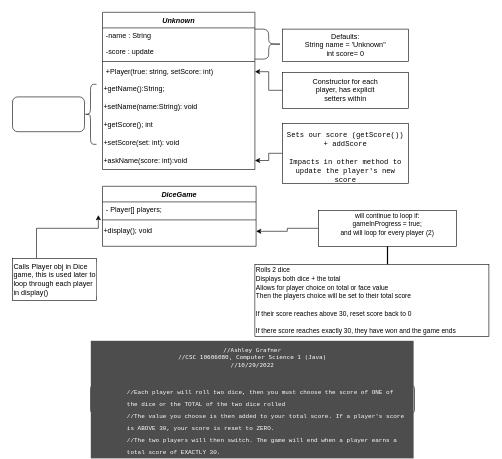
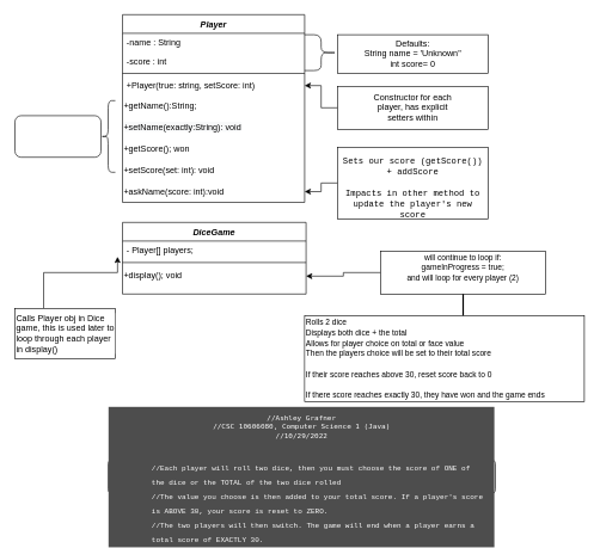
  <mxCell id="0" />
  <mxCell id="1" parent="0" />
- <mxCell id="2" value="Unknown" style="swimlane;fontStyle=3;align=center;verticalAlign=top;childLayout=stackLayout;horizontal=1;startSize=26;horizontalStack=0;resizeParent=1;resizeLast=0;collapsible=1;marginBottom=0;rounded=0;shadow=0;strokeWidth=1;" parent="1" vertex="1"><mxGeometry x="170" y="20" width="254" height="262" as="geometry"><mxRectangle x="230" y="140" width="160" height="26" as="alternateBounds" /></mxGeometry></mxCell>
+ <mxCell id="2" value="Player" style="swimlane;fontStyle=3;align=center;verticalAlign=top;childLayout=stackLayout;horizontal=1;startSize=26;horizontalStack=0;resizeParent=1;resizeLast=0;collapsible=1;marginBottom=0;rounded=0;shadow=0;strokeWidth=1;" parent="1" vertex="1"><mxGeometry x="170" y="20" width="254" height="262" as="geometry"><mxRectangle x="230" y="140" width="160" height="26" as="alternateBounds" /></mxGeometry></mxCell>
  <mxCell id="3" value="-name : String" style="text;align=left;verticalAlign=top;spacingLeft=4;spacingRight=4;overflow=hidden;rotatable=0;points=[[0,0.5],[1,0.5]];portConstraint=eastwest;" parent="2" vertex="1"><mxGeometry y="26" width="254" height="26" as="geometry" /></mxCell>
- <mxCell id="4" value="-score : update" style="text;align=left;verticalAlign=top;spacingLeft=4;spacingRight=4;overflow=hidden;rotatable=0;points=[[0,0.5],[1,0.5]];portConstraint=eastwest;rounded=0;shadow=0;html=0;" parent="2" vertex="1"><mxGeometry y="52" width="254" height="26" as="geometry" /></mxCell>
+ <mxCell id="4" value="-score : int" style="text;align=left;verticalAlign=top;spacingLeft=4;spacingRight=4;overflow=hidden;rotatable=0;points=[[0,0.5],[1,0.5]];portConstraint=eastwest;rounded=0;shadow=0;html=0;" parent="2" vertex="1"><mxGeometry y="52" width="254" height="26" as="geometry" /></mxCell>
  <mxCell id="5" value="" style="line;html=1;strokeWidth=1;align=left;verticalAlign=middle;spacingTop=-1;spacingLeft=3;spacingRight=3;rotatable=0;labelPosition=right;points=[];portConstraint=eastwest;" parent="2" vertex="1"><mxGeometry y="78" width="254" height="8" as="geometry" /></mxCell>
  <mxCell id="6" value="+Player(true: string, setScore: int) " style="text;align=left;verticalAlign=top;spacingLeft=4;spacingRight=4;overflow=hidden;rotatable=0;points=[[0,0.5],[1,0.5]];portConstraint=eastwest;" parent="2" vertex="1"><mxGeometry y="86" width="254" height="26" as="geometry" /></mxCell>
  <mxCell id="7" value="&lt;span style=&quot;font-size: 12px;&quot;&gt;+getName():String;&lt;/span&gt;" style="text;html=1;strokeColor=none;fillColor=none;align=left;verticalAlign=middle;whiteSpace=wrap;rounded=0;labelBackgroundColor=#FFFFFF;fontSize=11;fontColor=#000000;" vertex="1" parent="2"><mxGeometry y="112" width="254" height="30" as="geometry" /></mxCell>
- <mxCell id="8" value="&lt;span style=&quot;font-size: 12px; background-color: rgb(248, 249, 250);&quot;&gt;+setName(name:String): void&lt;/span&gt;" style="text;html=1;strokeColor=none;fillColor=none;align=left;verticalAlign=middle;whiteSpace=wrap;rounded=0;labelBackgroundColor=#FFFFFF;fontSize=11;fontColor=#000000;" vertex="1" parent="2"><mxGeometry y="142" width="254" height="30" as="geometry" /></mxCell>
- <mxCell id="9" value="&lt;font style=&quot;font-size: 12px;&quot;&gt;+getScore(); int&lt;/font&gt;" style="text;html=1;strokeColor=none;fillColor=none;align=left;verticalAlign=middle;whiteSpace=wrap;rounded=0;labelBackgroundColor=#FFFFFF;fontSize=11;fontColor=#000000;" vertex="1" parent="2"><mxGeometry y="172" width="254" height="30" as="geometry" /></mxCell>
+ <mxCell id="8" value="&lt;span style=&quot;font-size: 12px; background-color: rgb(248, 249, 250);&quot;&gt;+setName(exactly:String): void&lt;/span&gt;" style="text;html=1;strokeColor=none;fillColor=none;align=left;verticalAlign=middle;whiteSpace=wrap;rounded=0;labelBackgroundColor=#FFFFFF;fontSize=11;fontColor=#000000;" vertex="1" parent="2"><mxGeometry y="142" width="254" height="30" as="geometry" /></mxCell>
+ <mxCell id="9" value="&lt;font style=&quot;font-size: 12px;&quot;&gt;+getScore(); won&lt;/font&gt;" style="text;html=1;strokeColor=none;fillColor=none;align=left;verticalAlign=middle;whiteSpace=wrap;rounded=0;labelBackgroundColor=#FFFFFF;fontSize=11;fontColor=#000000;" vertex="1" parent="2"><mxGeometry y="172" width="254" height="30" as="geometry" /></mxCell>
  <mxCell id="10" value="&lt;font style=&quot;font-size: 12px;&quot;&gt;+setScore(set: int): void&lt;/font&gt;" style="text;html=1;strokeColor=none;fillColor=none;align=left;verticalAlign=middle;whiteSpace=wrap;rounded=0;labelBackgroundColor=#FFFFFF;fontSize=11;fontColor=#000000;" vertex="1" parent="2"><mxGeometry y="202" width="254" height="30" as="geometry" /></mxCell>
  <mxCell id="11" value="+askName(score: int):void" style="text;html=1;strokeColor=none;fillColor=none;align=left;verticalAlign=middle;whiteSpace=wrap;rounded=0;" vertex="1" parent="2"><mxGeometry y="232" width="254" height="30" as="geometry" /></mxCell>
  <mxCell id="12" value="DiceGame" style="swimlane;fontStyle=3;align=center;verticalAlign=top;childLayout=stackLayout;horizontal=1;startSize=26;horizontalStack=0;resizeParent=1;resizeLast=0;collapsible=1;marginBottom=0;rounded=0;shadow=0;strokeWidth=1;" parent="1" vertex="1"><mxGeometry x="170" y="310" width="256" height="100" as="geometry"><mxRectangle x="130" y="380" width="160" height="26" as="alternateBounds" /></mxGeometry></mxCell>
  <mxCell id="13" value="- Player[] players;" style="text;align=left;verticalAlign=top;spacingLeft=4;spacingRight=4;overflow=hidden;rotatable=0;points=[[0,0.5],[1,0.5]];portConstraint=eastwest;" parent="12" vertex="1"><mxGeometry y="26" width="256" height="26" as="geometry" /></mxCell>
  <mxCell id="14" value="" style="line;html=1;strokeWidth=1;align=left;verticalAlign=middle;spacingTop=-1;spacingLeft=3;spacingRight=3;rotatable=0;labelPosition=right;points=[];portConstraint=eastwest;" parent="12" vertex="1"><mxGeometry y="52" width="256" height="8" as="geometry" /></mxCell>
  <mxCell id="15" value="+display(); void" style="text;html=1;strokeColor=none;fillColor=none;align=left;verticalAlign=middle;whiteSpace=wrap;rounded=0;" vertex="1" parent="12"><mxGeometry y="60" width="256" height="30" as="geometry" /></mxCell>
  <mxCell id="16" value="" style="rounded=0;whiteSpace=wrap;html=1;" vertex="1" parent="1"><mxGeometry x="470" y="48" width="210" height="54" as="geometry" /></mxCell>
  <mxCell id="17" value="" style="shape=curlyBracket;whiteSpace=wrap;html=1;rounded=1;flipH=1;size=0.5;" vertex="1" parent="1"><mxGeometry x="424" y="48" width="46" height="50" as="geometry" /></mxCell>
  <mxCell id="18" value="&lt;span style=&quot;font-size: 12px;&quot;&gt;Defaults:&lt;br&gt;String name = 'Unknown&quot;&lt;br&gt;int score= 0&lt;br&gt;&lt;/span&gt;" style="text;html=1;strokeColor=none;fillColor=none;align=center;verticalAlign=middle;whiteSpace=wrap;rounded=0;fontSize=7;" vertex="1" parent="1"><mxGeometry x="490" y="60" width="170" height="30" as="geometry" /></mxCell>
  <mxCell id="19" style="edgeStyle=orthogonalEdgeStyle;rounded=0;orthogonalLoop=1;jettySize=auto;html=1;exitX=0;exitY=0.5;exitDx=0;exitDy=0;entryX=1;entryY=0.5;entryDx=0;entryDy=0;fontSize=12;" edge="1" parent="1" source="20" target="6"><mxGeometry relative="1" as="geometry" /></mxCell>
  <mxCell id="20" value="" style="rounded=0;whiteSpace=wrap;html=1;fontSize=12;" vertex="1" parent="1"><mxGeometry x="470" y="120" width="210" height="60" as="geometry" /></mxCell>
  <mxCell id="21" value="Constructor for each player, has explicit setters within" style="text;html=1;strokeColor=none;fillColor=none;align=center;verticalAlign=middle;whiteSpace=wrap;rounded=0;fontSize=12;" vertex="1" parent="1"><mxGeometry x="510" y="135" width="130" height="30" as="geometry" /></mxCell>
  <mxCell id="22" style="edgeStyle=orthogonalEdgeStyle;rounded=0;orthogonalLoop=1;jettySize=auto;html=1;entryX=1;entryY=0.5;entryDx=0;entryDy=0;fontSize=12;fontColor=#000000;" edge="1" parent="1" source="23" target="11"><mxGeometry relative="1" as="geometry" /></mxCell>
  <mxCell id="23" value="&lt;span style=&quot;background-color: rgb(255, 255, 255);&quot;&gt;&lt;br&gt;&lt;div style=&quot;&quot;&gt;&lt;font face=&quot;ui-monospace, SFMono-Regular, SF Mono, Menlo, Consolas, Liberation Mono, monospace&quot;&gt;Sets our score (getScore()) + addScore&lt;br&gt;&lt;br&gt;Impacts in other method to update the player's new score&lt;/font&gt;&lt;/div&gt;&lt;/span&gt;" style="rounded=0;whiteSpace=wrap;html=1;fontSize=12;align=center;" vertex="1" parent="1"><mxGeometry x="470" y="205" width="210" height="100" as="geometry" /></mxCell>
  <mxCell id="24" style="edgeStyle=orthogonalEdgeStyle;rounded=0;orthogonalLoop=1;jettySize=auto;html=1;fontSize=12;fontColor=#000000;" edge="1" parent="1" source="25" target="15"><mxGeometry relative="1" as="geometry" /></mxCell>
  <mxCell id="25" value="&lt;span style=&quot;background-color: rgb(255, 255, 255); font-size: 11px;&quot;&gt;will continue to loop if:&lt;br&gt;gameInProgress = true;&lt;br&gt;and will loop for every player (2)&lt;br&gt;&lt;br&gt;&lt;/span&gt;" style="rounded=0;whiteSpace=wrap;html=1;labelBackgroundColor=#FFFFFF;fontSize=12;fontColor=#000000;align=center;" vertex="1" parent="1"><mxGeometry x="530" y="350" width="230" height="60" as="geometry" /></mxCell>
  <mxCell id="26" value="&lt;font style=&quot;font-size: 11px;&quot;&gt;Rolls 2 dice&lt;br&gt;Displays both dice + the total&amp;nbsp;&lt;br&gt;Allows for player choice on total or face value&lt;br&gt;Then the players choice will be set to their total score&lt;br&gt;&lt;br&gt;If their score reaches above 30, reset score back to 0&lt;br&gt;&lt;br&gt;If there score reaches exactly 30, they have won and the game ends&lt;/font&gt;" style="rounded=0;whiteSpace=wrap;html=1;labelBackgroundColor=#FFFFFF;fontSize=12;fontColor=#000000;align=left;" vertex="1" parent="1"><mxGeometry x="424" y="440" width="390" height="120" as="geometry" /></mxCell>
  <mxCell id="27" style="edgeStyle=orthogonalEdgeStyle;rounded=0;orthogonalLoop=1;jettySize=auto;html=1;fontSize=12;fontColor=#000000;entryX=-0.027;entryY=0.846;entryDx=0;entryDy=0;entryPerimeter=0;" edge="1" parent="1" source="28" target="13"><mxGeometry relative="1" as="geometry"><mxPoint x="80" y="380" as="targetPoint" /><Array as="points"><mxPoint x="60" y="380" /><mxPoint x="164" y="380" /></Array></mxGeometry></mxCell>
  <mxCell id="28" value="Calls Player obj in Dice game, this is used later to loop through each player in display()" style="rounded=0;whiteSpace=wrap;html=1;labelBackgroundColor=#FFFFFF;fontSize=12;fontColor=#000000;align=left;" vertex="1" parent="1"><mxGeometry x="20" y="430" width="140" height="70" as="geometry" /></mxCell>
  <mxCell id="29" value="" style="shape=curlyBracket;whiteSpace=wrap;html=1;rounded=1;labelBackgroundColor=#FFFFFF;fontSize=12;fontColor=#000000;" vertex="1" parent="1"><mxGeometry x="140" y="140" width="20" height="100" as="geometry" /></mxCell>
  <mxCell id="30" value="" style="rounded=1;whiteSpace=wrap;html=1;labelBackgroundColor=#FFFFFF;fontSize=12;fontColor=#000000;" vertex="1" parent="1"><mxGeometry x="20" y="161" width="120" height="58" as="geometry" /></mxCell>
  <mxCell id="31" value="&lt;pre style=&quot;font-family: &amp;quot;JetBrains Mono&amp;quot;, monospace; font-size: 10px;&quot;&gt;&lt;font style=&quot;font-size: 10px;&quot;&gt;//Ashley Grafner&lt;br style=&quot;font-size: 10px;&quot;&gt;//CSC 10606080, Computer Science 1 (Java)&lt;br style=&quot;font-size: 10px;&quot;&gt;//10/29/2022&lt;br style=&quot;font-size: 10px;&quot;&gt;&lt;/font&gt;&lt;/pre&gt;&lt;table style=&quot;border-spacing: 0px; border-collapse: collapse; tab-size: 8; font-family: -apple-system, BlinkMacSystemFont, &amp;quot;Segoe UI&amp;quot;, Helvetica, Arial, sans-serif, &amp;quot;Apple Color Emoji&amp;quot;, &amp;quot;Segoe UI Emoji&amp;quot;; text-align: start; font-size: 10px;&quot; data-tagsearch-path=&quot;src/Main.java&quot; data-tagsearch-lang=&quot;Java&quot; data-paste-markdown-skip=&quot;&quot; data-tab-size=&quot;8&quot; class=&quot;highlight tab-size js-file-line-container js-code-nav-container js-tagsearch-file&quot; data-hpc=&quot;&quot;&gt;&lt;tbody style=&quot;box-sizing: border-box; font-size: 10px;&quot;&gt;&lt;tr style=&quot;box-sizing: border-box; font-size: 10px;&quot;&gt;&lt;td style=&quot;box-sizing: border-box; padding: 0px 10px; position: relative; line-height: 20px; vertical-align: top; overflow: visible; font-family: ui-monospace, SFMono-Regular, &amp;quot;SF Mono&amp;quot;, Menlo, Consolas, &amp;quot;Liberation Mono&amp;quot;, monospace; overflow-wrap: anywhere; font-size: 10px;&quot; class=&quot;blob-code blob-code-inner js-file-line&quot; id=&quot;LC4&quot;&gt;&lt;font style=&quot;font-size: 10px;&quot;&gt;&lt;br style=&quot;font-size: 10px;&quot;&gt;&lt;/font&gt;&lt;/td&gt;&lt;/tr&gt;&lt;tr style=&quot;box-sizing: border-box; font-size: 10px;&quot;&gt;&lt;td style=&quot;box-sizing: border-box; padding: 0px 10px; position: relative; width: 50px; min-width: 50px; font-family: ui-monospace, SFMono-Regular, &amp;quot;SF Mono&amp;quot;, Menlo, Consolas, &amp;quot;Liberation Mono&amp;quot;, monospace; line-height: 20px; text-align: right; vertical-align: top; cursor: pointer; user-select: none; font-size: 10px;&quot; data-line-number=&quot;5&quot; class=&quot;blob-num js-line-number js-code-nav-line-number js-blob-rnum&quot; id=&quot;L5&quot;&gt;&lt;/td&gt;&lt;td style=&quot;box-sizing: border-box; padding: 0px 10px; position: relative; line-height: 20px; vertical-align: top; overflow: visible; font-family: ui-monospace, SFMono-Regular, &amp;quot;SF Mono&amp;quot;, Menlo, Consolas, &amp;quot;Liberation Mono&amp;quot;, monospace; overflow-wrap: anywhere; font-size: 10px;&quot; class=&quot;blob-code blob-code-inner js-file-line&quot; id=&quot;LC5&quot;&gt;&lt;span style=&quot;box-sizing: border-box; font-size: 10px;&quot; class=&quot;pl-c&quot;&gt;&lt;font style=&quot;font-size: 10px;&quot;&gt;//Each player will roll two dice, then you must choose the score of ONE of the dice or the TOTAL of the two dice rolled&lt;/font&gt;&lt;/span&gt;&lt;/td&gt;&lt;/tr&gt;&lt;tr style=&quot;box-sizing: border-box; font-size: 10px;&quot;&gt;&lt;td style=&quot;box-sizing: border-box; padding: 0px 10px; position: relative; width: 50px; min-width: 50px; font-family: ui-monospace, SFMono-Regular, &amp;quot;SF Mono&amp;quot;, Menlo, Consolas, &amp;quot;Liberation Mono&amp;quot;, monospace; line-height: 20px; text-align: right; vertical-align: top; cursor: pointer; user-select: none; font-size: 10px;&quot; data-line-number=&quot;6&quot; class=&quot;blob-num js-line-number js-code-nav-line-number js-blob-rnum&quot; id=&quot;L6&quot;&gt;&lt;/td&gt;&lt;td style=&quot;box-sizing: border-box; padding: 0px 10px; position: relative; line-height: 20px; vertical-align: top; overflow: visible; font-family: ui-monospace, SFMono-Regular, &amp;quot;SF Mono&amp;quot;, Menlo, Consolas, &amp;quot;Liberation Mono&amp;quot;, monospace; overflow-wrap: anywhere; font-size: 10px;&quot; class=&quot;blob-code blob-code-inner js-file-line&quot; id=&quot;LC6&quot;&gt;&lt;span style=&quot;box-sizing: border-box; font-size: 10px;&quot; class=&quot;pl-c&quot;&gt;&lt;font style=&quot;font-size: 10px;&quot;&gt;//The value you choose is then added to your total score. If a player's score is ABOVE 30, your score is reset to ZERO.&lt;/font&gt;&lt;/span&gt;&lt;/td&gt;&lt;/tr&gt;&lt;tr style=&quot;box-sizing: border-box; font-size: 10px;&quot;&gt;&lt;td style=&quot;box-sizing: border-box; padding: 0px 10px; position: relative; width: 50px; min-width: 50px; font-family: ui-monospace, SFMono-Regular, &amp;quot;SF Mono&amp;quot;, Menlo, Consolas, &amp;quot;Liberation Mono&amp;quot;, monospace; line-height: 20px; text-align: right; vertical-align: top; cursor: pointer; user-select: none; font-size: 10px;&quot; data-line-number=&quot;7&quot; class=&quot;blob-num js-line-number js-code-nav-line-number js-blob-rnum&quot; id=&quot;L7&quot;&gt;&lt;/td&gt;&lt;td style=&quot;box-sizing: border-box; padding: 0px 10px; position: relative; line-height: 20px; vertical-align: top; overflow: visible; font-family: ui-monospace, SFMono-Regular, &amp;quot;SF Mono&amp;quot;, Menlo, Consolas, &amp;quot;Liberation Mono&amp;quot;, monospace; overflow-wrap: anywhere; font-size: 10px;&quot; class=&quot;blob-code blob-code-inner js-file-line&quot; id=&quot;LC7&quot;&gt;&lt;span style=&quot;box-sizing: border-box; font-size: 10px;&quot; class=&quot;pl-c&quot;&gt;&lt;font style=&quot;font-size: 10px;&quot;&gt;//The two players will then switch. The game will end when a player earns a total score of EXACTLY 30.&lt;/font&gt;&lt;/span&gt;&lt;/td&gt;&lt;/tr&gt;&lt;/tbody&gt;&lt;/table&gt;" style="rounded=1;whiteSpace=wrap;html=1;labelBackgroundColor=#4D4D4D;fontSize=10;fontColor=#FFFFFF;" vertex="1" parent="1"><mxGeometry x="150" y="640" width="540" height="50" as="geometry" /></mxCell>
  <mxCell id="32" value="" style="line;strokeWidth=2;direction=south;html=1;labelBackgroundColor=#FFFFFF;fontSize=11;fontColor=#000000;" vertex="1" parent="1"><mxGeometry x="640" y="410" width="10" height="30" as="geometry" /></mxCell>
